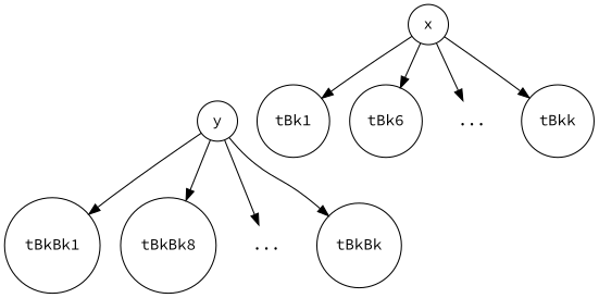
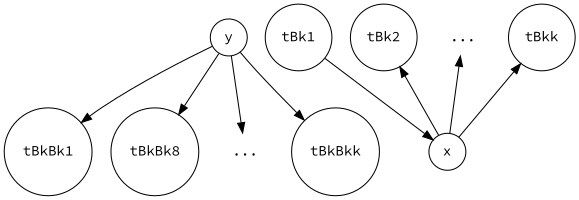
  digraph {
    fontname="Source Code Pro"
    node [fontname="Source Code Pro" shape=circle]
    edge [fontname="Source Code Pro"]
    tBkBk1
    n2 [label=tBkBk8]
    n3 [label="..." shape=plaintext]
-   tBkBkk [label=tBkBk]
+   tBkBkk
    n5 [label=y]
    tBk1
-   tBk2 [label=tBk6]
+   tBk2
    n8 [label="..." shape=plaintext]
    tBkk
    n10 [label=x]
    subgraph sub_1 {
      rank=same
      tBkBk1
      n2
      n3
      tBkBkk
    }
    subgraph sub_2 {
      rank=same
      n5
      tBk1
      tBk2
      n8
      tBkk
    }
    tBkBk1 -> n2 [style=invis]
    n2 -> n3 [style=invis]
    n3 -> tBkBkk [style=invis]
    n5 -> tBkBk1
    n5 -> n2
    n5 -> n3
    n5 -> tBkBkk
    n5 -> tBk1 [style=invis]
    tBk1 -> tBk2 [style=invis]
    tBk2 -> n8 [style=invis]
    n8 -> tBkk [style=invis]
-   n10 -> tBk1
+   tBk1 -> n10
    n10 -> tBk2
    n10 -> n8
    n10 -> tBkk
  }
